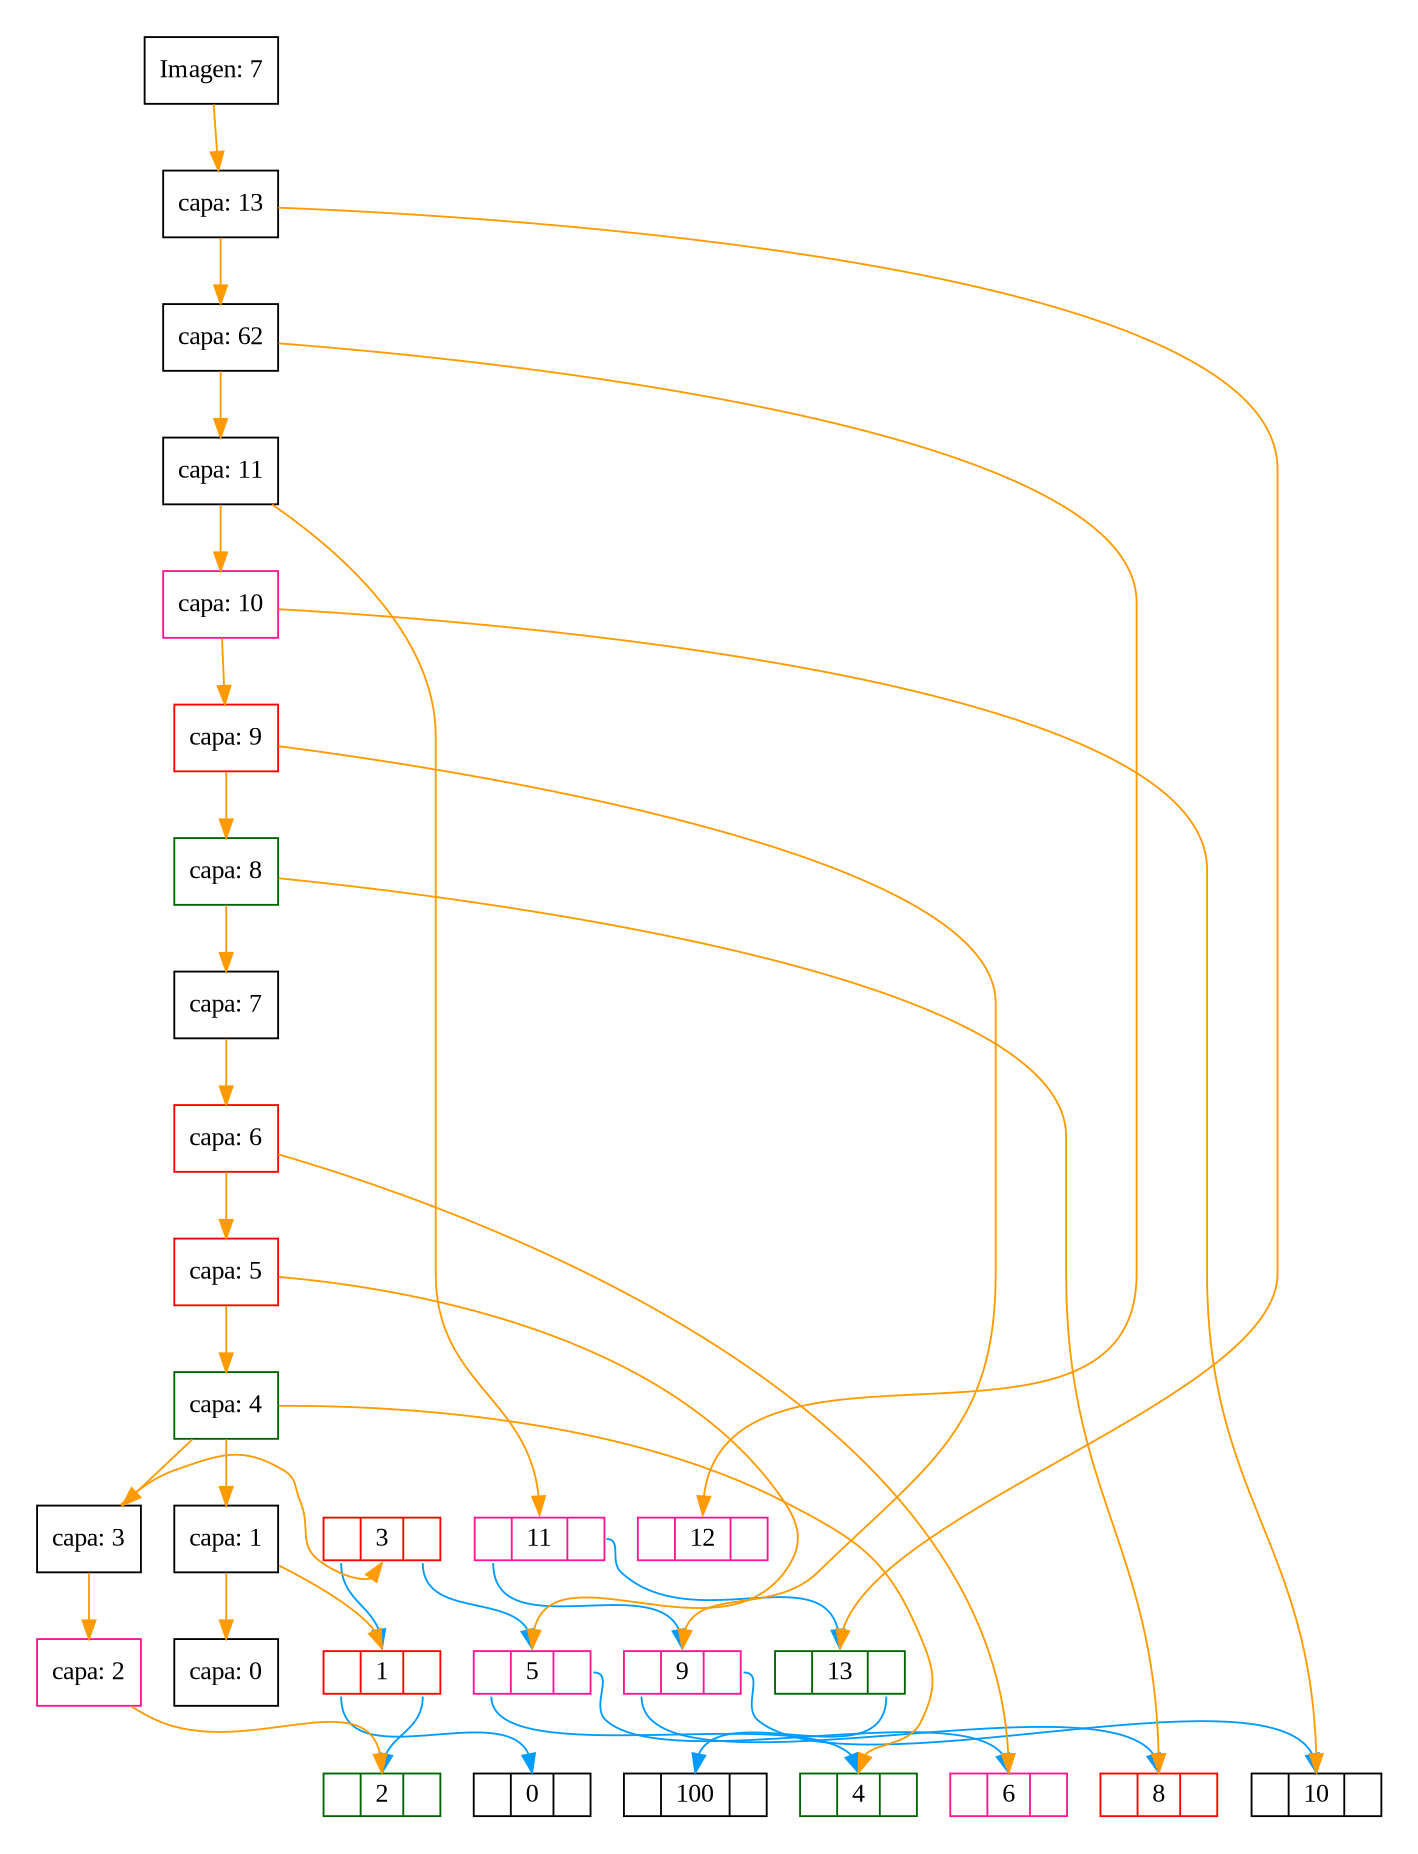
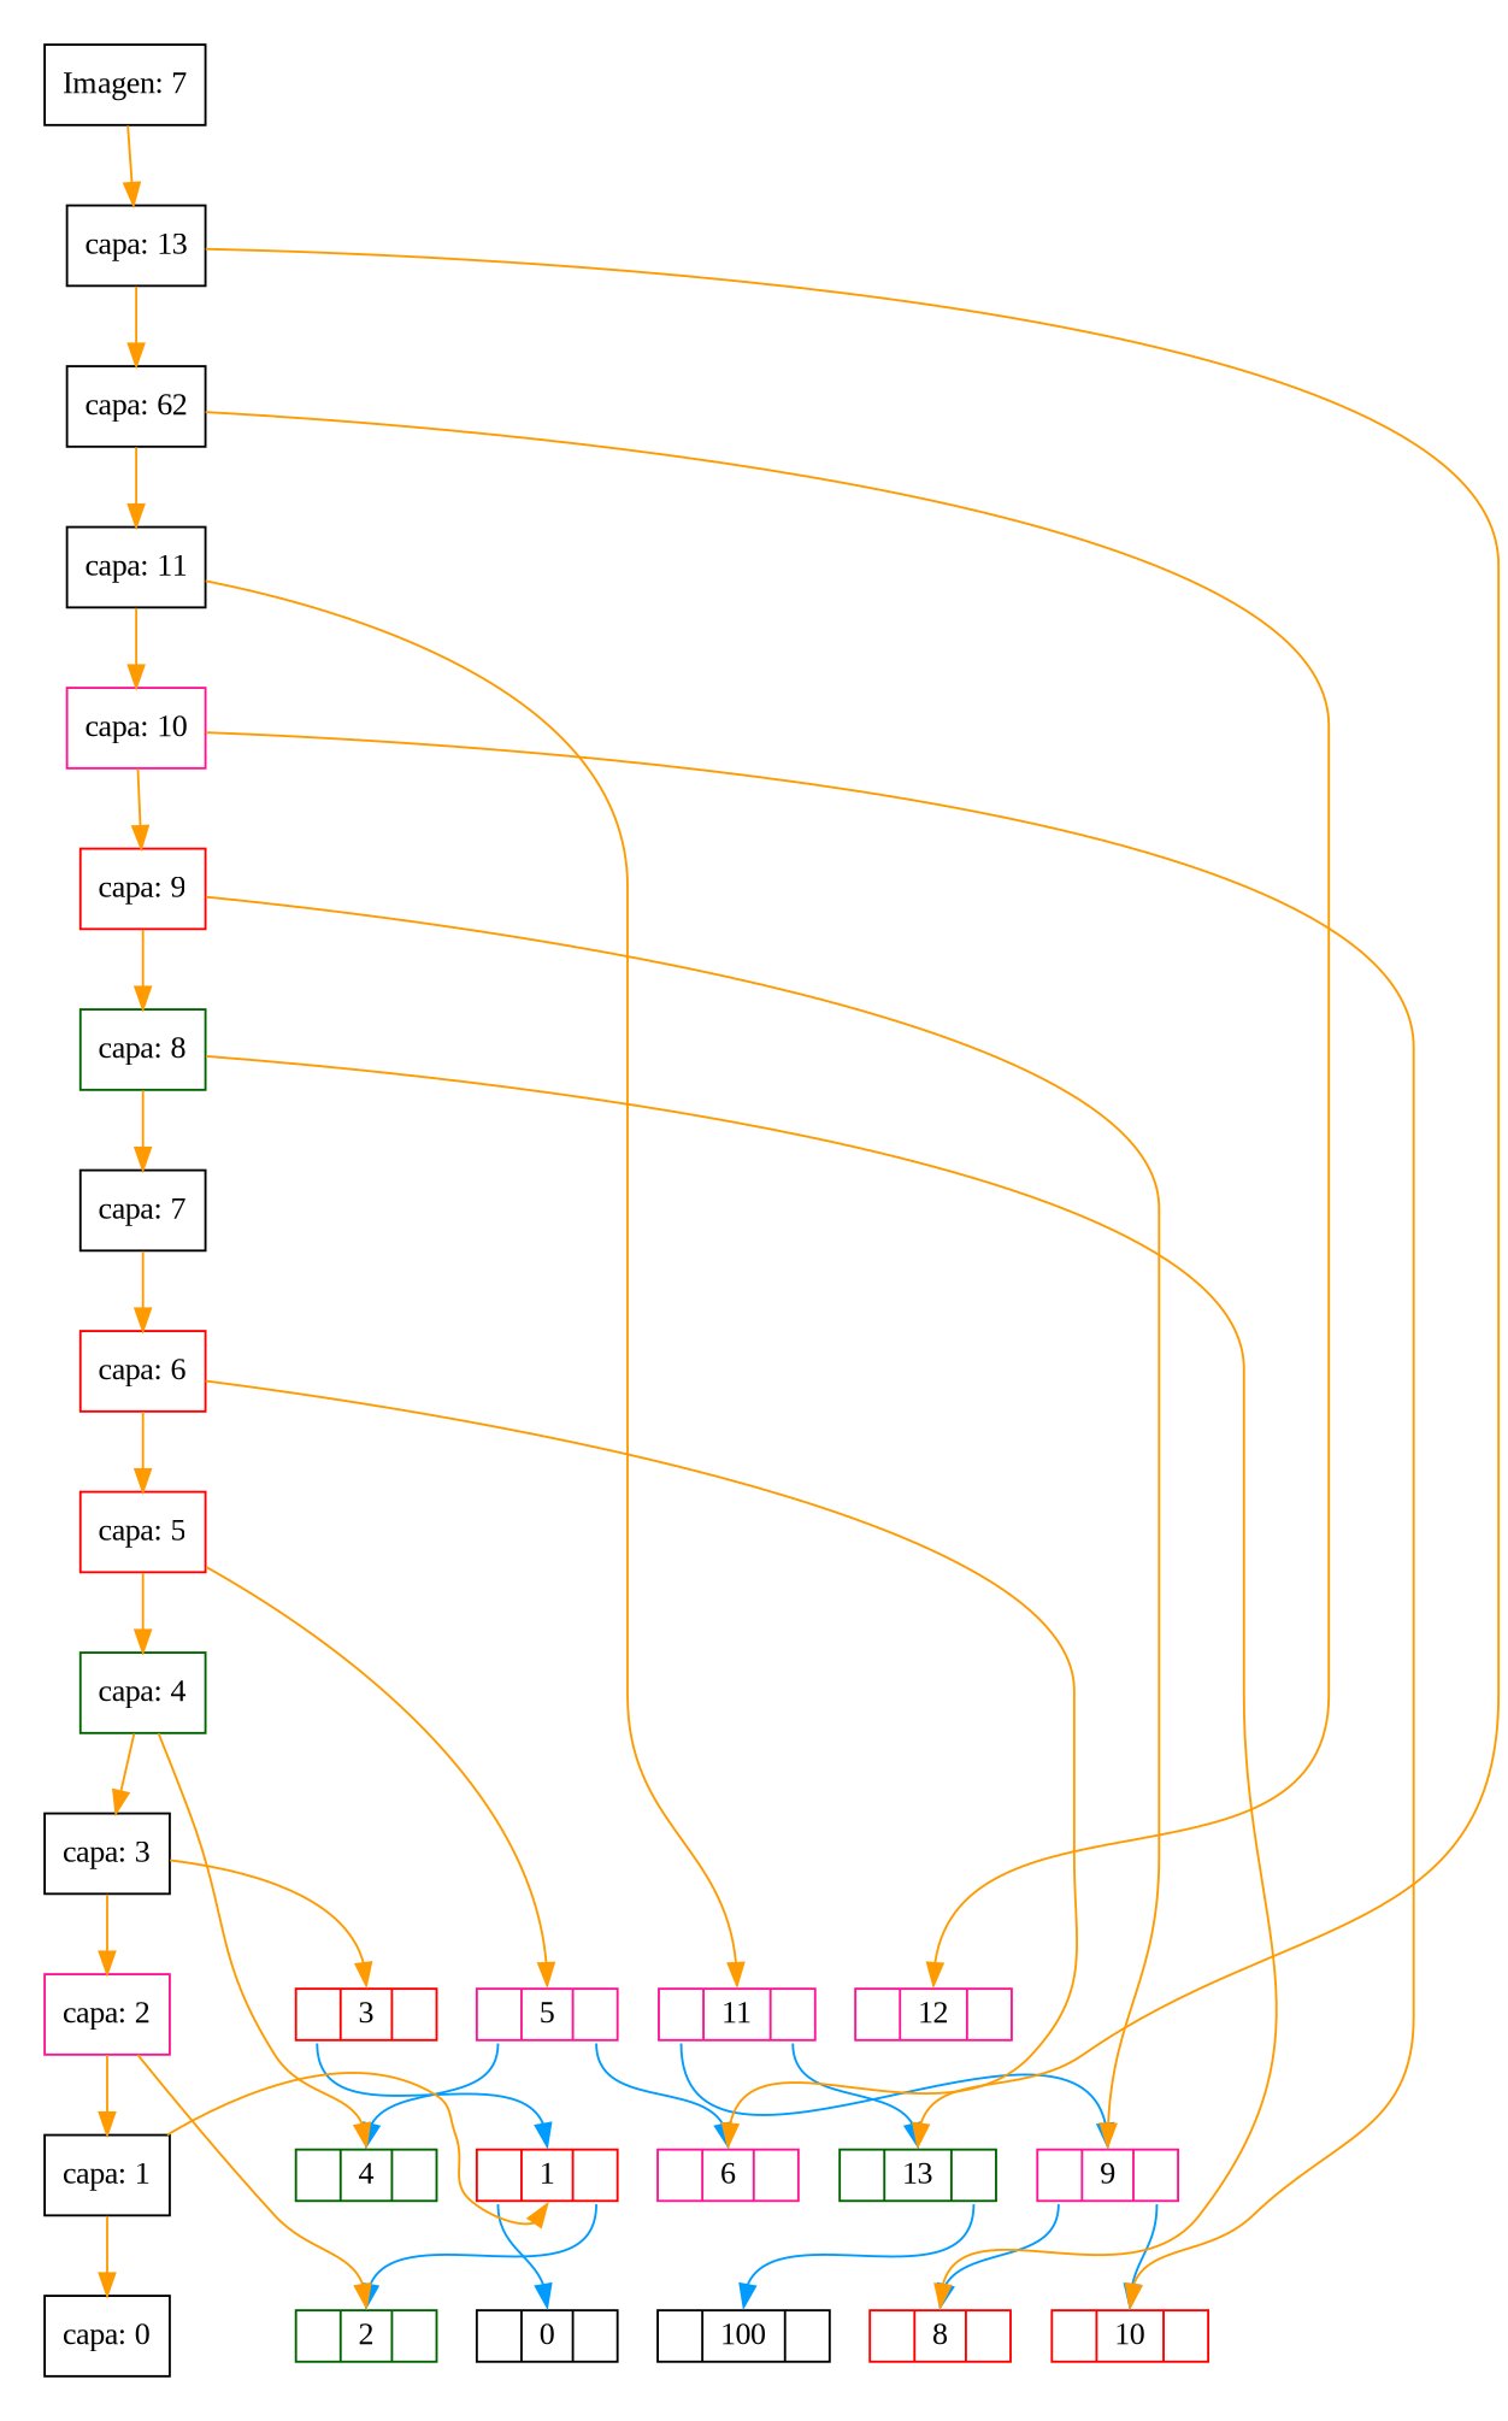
  digraph {
    fontname="Liberation Serif"
    node [color=black fontname="Liberation Serif" shape=box fillcolor=white style=filled]
    edge [color="#FF9B00" fontname="Liberation Serif" headport=f1]
    n1 [color=red height=.1 label="<f0> | <f1> 3 | <f2>" shape=record fillcolor="" style=""]
    n2 [color=deeppink height=.1 label="<f0> | <f1> 11 | <f2>" shape=record fillcolor="" style=""]
    n3 [color=red height=.1 label="<f0> | <f1> 1 | <f2>" shape=record fillcolor="" style=""]
    n4 [color=deeppink height=.1 label="<f0> | <f1> 5 | <f2>" shape=record fillcolor="" style=""]
    n5 [height=.1 label="<f0> | <f1> 0 | <f2>" shape=record fillcolor="" style=""]
    n6 [color=darkgreen height=.1 label="<f0> | <f1> 2 | <f2>" shape=record fillcolor="" style=""]
    n7 [color=darkgreen height=.1 label="<f0> | <f1> 4 | <f2>" shape=record fillcolor="" style=""]
    n8 [color=deeppink height=.1 label="<f0> | <f1> 6 | <f2>" shape=record fillcolor="" style=""]
    n9 [color=deeppink height=.1 label="<f0> | <f1> 9 | <f2>" shape=record fillcolor="" style=""]
    n10 [color=darkgreen height=.1 label="<f0> | <f1> 13 | <f2>" shape=record fillcolor="" style=""]
    n11 [color=red height=.1 label="<f0> | <f1> 8 | <f2>" shape=record fillcolor="" style=""]
-   n12 [height=.1 label="<f0> | <f1> 10 | <f2>" shape=record fillcolor="" style=""]
+   n12 [color=red height=.1 label="<f0> | <f1> 10 | <f2>" shape=record fillcolor="" style=""]
    n13 [color=deeppink height=.1 label="<f0> | <f1> 12 | <f2>" shape=record fillcolor="" style=""]
    n14 [height=.1 label="<f0> | <f1> 100 | <f2>" shape=record fillcolor="" style=""]
    n15 [label="Imagen: 7"]
    n16 [label="capa: 13"]
    n17 [label="capa: 62"]
    n18 [label="capa: 11"]
    n19 [color=deeppink label="capa: 10"]
    n20 [color=red label="capa: 9"]
    n21 [color=darkgreen label="capa: 8"]
    n22 [label="capa: 7"]
    n23 [color=red label="capa: 6"]
    n24 [color=red label="capa: 5"]
    n25 [color=darkgreen label="capa: 4"]
    n26 [label="capa: 3"]
    n27 [color=deeppink label="capa: 2"]
    n28 [label="capa: 1"]
    n29 [label="capa: 0"]
    subgraph cluster_1 {
      color=white
      n1
      n2
      n3
      n4
      n5
      n6
      n7
      n8
      n9
      n10
      n11
      n12
      n13
      n14
    }
    subgraph cluster_2 {
      color=white
      n15
      n16
      n17
      n18
      n19
      n20
      n21
      n22
      n23
      n24
      n25
      n26
      n27
      n28
      n29
    }
    n1 -> n3 [color="#009BFF" tailport=f0]
-   n1 -> n4 [color="#009BFF" tailport=f2]
    n2 -> n9 [color="#009BFF" tailport=f0]
    n2 -> n10 [color="#009BFF" tailport=f2]
    n3 -> n5 [color="#009BFF" tailport=f0]
    n3 -> n6 [color="#009BFF" tailport=f2]
    n4 -> n7 [color="#009BFF" tailport=f0]
    n4 -> n8 [color="#009BFF" tailport=f2]
    n9 -> n11 [color="#009BFF" tailport=f0]
    n9 -> n12 [color="#009BFF" tailport=f2]
    n10 -> n14 [color="#009BFF" tailport=f2]
    n15 -> n16 [constraint=true]
    n16 -> n10
    n16 -> n17 [constraint=true]
    n17 -> n13
    n17 -> n18 [constraint=true]
    n18 -> n2
    n18 -> n19 [constraint=true]
    n19 -> n12
    n19 -> n20 [constraint=true]
    n20 -> n9
    n20 -> n21 [constraint=true]
    n21 -> n11
    n21 -> n22 [constraint=true]
    n22 -> n23 [constraint=true]
    n23 -> n8
    n23 -> n24 [constraint=true]
    n24 -> n4
    n24 -> n25 [constraint=true]
    n25 -> n7
    n25 -> n26 [constraint=true]
    n26 -> n1
    n26 -> n27 [constraint=true]
    n27 -> n6
-   n25 -> n28 [constraint=true]
+   n27 -> n28 [constraint=true]
    n28 -> n3
    n28 -> n29 [constraint=true]
  }
